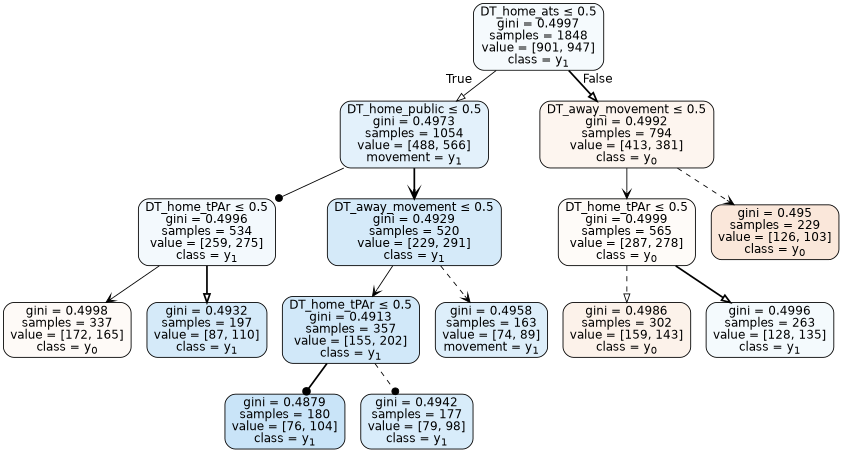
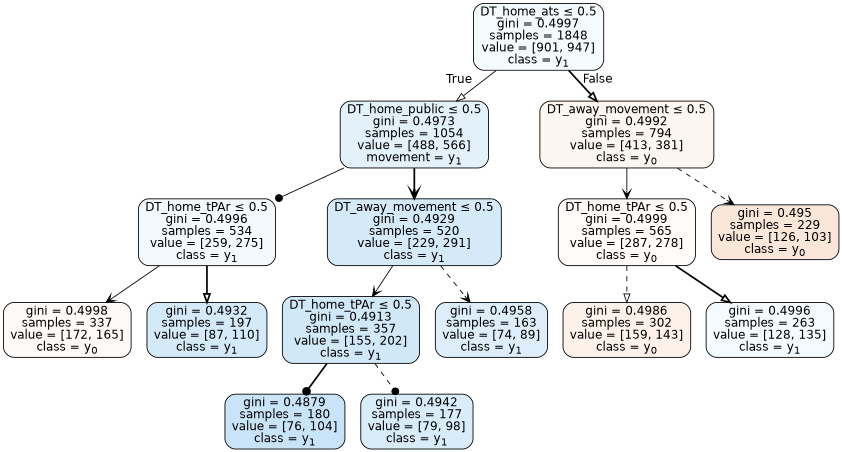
  digraph {
    node [color=black fontname=helvetica shape=box style="filled, rounded"]
    edge [arrowhead=vee fontname=helvetica style=solid]
    n1 [fillcolor="#399de50c" label=<DT_home_ats &le; 0.5<br/>gini = 0.4997<br/>samples = 1848<br/>value = [901, 947]<br/>class = y<SUB>1</SUB>>]
    n2 [fillcolor="#399de523" label=<DT_home_public &le; 0.5<br/>gini = 0.4973<br/>samples = 1054<br/>value = [488, 566]<br/>movement = y<SUB>1</SUB>>]
    n3 [fillcolor="#e5813914" label=<DT_away_movement &le; 0.5<br/>gini = 0.4992<br/>samples = 794<br/>value = [413, 381]<br/>class = y<SUB>0</SUB>>]
    n4 [fillcolor="#399de50f" label=<DT_home_tPAr &le; 0.5<br/>gini = 0.4996<br/>samples = 534<br/>value = [259, 275]<br/>class = y<SUB>1</SUB>>]
    n5 [fillcolor="#399de536" label=<DT_away_movement &le; 0.5<br/>gini = 0.4929<br/>samples = 520<br/>value = [229, 291]<br/>class = y<SUB>1</SUB>>]
    n6 [fillcolor="#e5813908" label=<DT_home_tPAr &le; 0.5<br/>gini = 0.4999<br/>samples = 565<br/>value = [287, 278]<br/>class = y<SUB>0</SUB>>]
    n7 [fillcolor="#e581392f" label=<gini = 0.495<br/>samples = 229<br/>value = [126, 103]<br/>class = y<SUB>0</SUB>>]
    n8 [fillcolor="#e581390a" label=<gini = 0.4998<br/>samples = 337<br/>value = [172, 165]<br/>class = y<SUB>0</SUB>>]
    n9 [fillcolor="#399de535" label=<gini = 0.4932<br/>samples = 197<br/>value = [87, 110]<br/>class = y<SUB>1</SUB>>]
    n10 [fillcolor="#399de53b" label=<DT_home_tPAr &le; 0.5<br/>gini = 0.4913<br/>samples = 357<br/>value = [155, 202]<br/>class = y<SUB>1</SUB>>]
-   n11 [fillcolor="#399de52b" label=<gini = 0.4958<br/>samples = 163<br/>value = [74, 89]<br/>movement = y<SUB>1</SUB>>]
+   n11 [fillcolor="#399de52b" label=<gini = 0.4958<br/>samples = 163<br/>value = [74, 89]<br/>class = y<SUB>1</SUB>>]
    n12 [fillcolor="#399de545" label=<gini = 0.4879<br/>samples = 180<br/>value = [76, 104]<br/>class = y<SUB>1</SUB>>]
    n13 [fillcolor="#399de531" label=<gini = 0.4942<br/>samples = 177<br/>value = [79, 98]<br/>class = y<SUB>1</SUB>>]
    n14 [fillcolor="#e581391a" label=<gini = 0.4986<br/>samples = 302<br/>value = [159, 143]<br/>class = y<SUB>0</SUB>>]
    n15 [fillcolor="#399de50d" label=<gini = 0.4996<br/>samples = 263<br/>value = [128, 135]<br/>class = y<SUB>1</SUB>>]
    n1 -> n2 [arrowhead=onormal headlabel=True labelangle=45 labeldistance=2.5]
    n1 -> n3 [arrowhead=onormal headlabel=False labelangle=-45 labeldistance=2.5 style=bold]
    n2 -> n4 [arrowhead=dot]
    n2 -> n5 [style=bold]
    n3 -> n6
    n3 -> n7 [style=dashed]
    n4 -> n8
    n4 -> n9 [arrowhead=onormal style=bold]
    n5 -> n10
    n5 -> n11 [style=dashed]
    n6 -> n14 [arrowhead=onormal style=dashed]
    n6 -> n15 [arrowhead=onormal style=bold]
    n10 -> n12 [arrowhead=dot style=bold]
    n10 -> n13 [arrowhead=dot style=dashed]
  }
